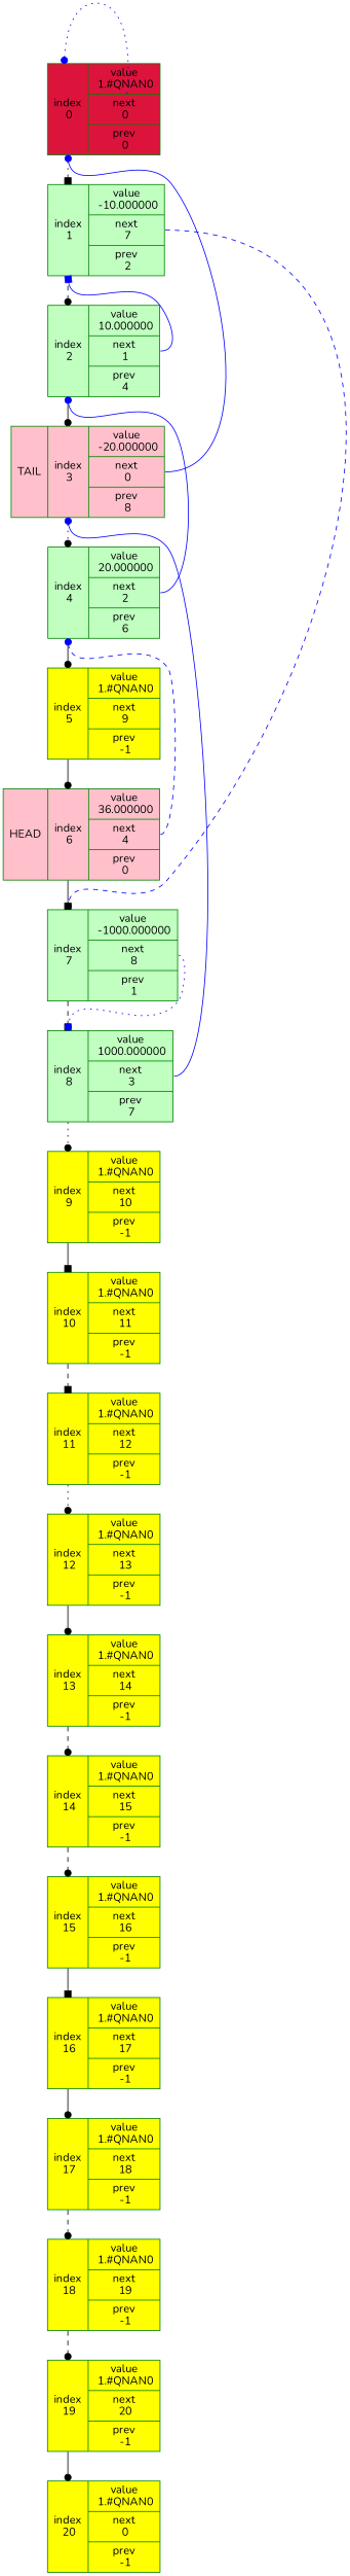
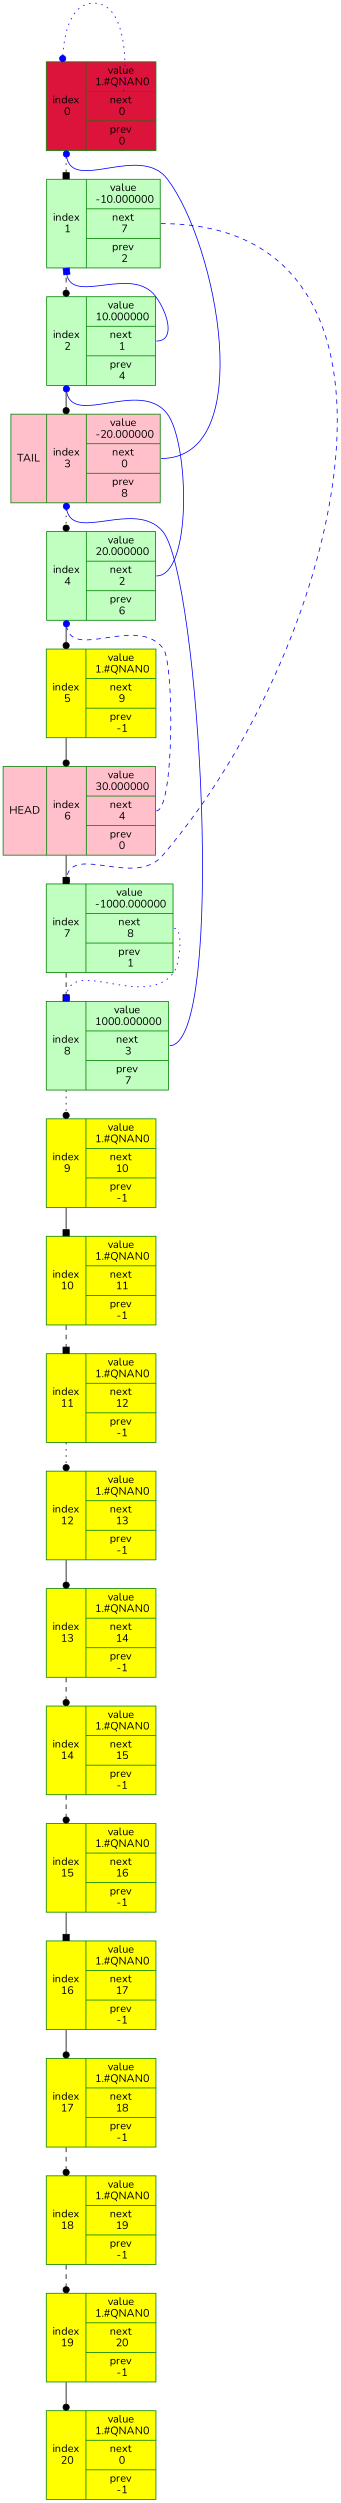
  digraph {
    rankdir=TB
    fontname=Nunito
    node [color="#008000" fillcolor=yellow shape=record style=filled fontname=Nunito]
    edge [headport=index tailport=index style=solid arrowhead=dot fontname=Nunito]
    n1 [fillcolor=crimson label="<index> index\n 0 |{<value> value\n 1.#QNAN0 |<next> next\n 0 |<prev> prev\n 0}"]
    n2 [fillcolor="#C0FFC0" label="<index> index\n 1 |{<value> value\n -10.000000 |<next> next\n 7 |<prev> prev\n 2}"]
    n3 [fillcolor="#C0FFC0" label="<index> index\n 2 |{<value> value\n 10.000000 |<next> next\n 1 |<prev> prev\n 4}"]
    n4 [fillcolor="#C0FFC0" label="<index> index\n 7 |{<value> value\n -1000.000000 |<next> next\n 8 |<prev> prev\n 1}"]
    n5 [fillcolor=pink label="<tail> TAIL|<index> index\n 3 |{<value> value\n -20.000000 |<next> next\n 0 |<prev> prev\n 8}"]
    n6 [fillcolor="#C0FFC0" label="<index> index\n 4 |{<value> value\n 20.000000 |<next> next\n 2 |<prev> prev\n 6}"]
    n7 [label="<index> index\n 5 |{<value> value\n 1.#QNAN0 |<next> next\n 9 |<prev> prev\n -1}"]
-   n8 [fillcolor=pink label="<head> HEAD|<index> index\n 6 |{<value> value\n 36.000000 |<next> next\n 4 |<prev> prev\n 0}"]
+   n8 [fillcolor=pink label="<head> HEAD|<index> index\n 6 |{<value> value\n 30.000000 |<next> next\n 4 |<prev> prev\n 0}"]
    n9 [fillcolor="#C0FFC0" label="<index> index\n 8 |{<value> value\n 1000.000000 |<next> next\n 3 |<prev> prev\n 7}"]
    n10 [label="<index> index\n 9 |{<value> value\n 1.#QNAN0 |<next> next\n 10 |<prev> prev\n -1}"]
    n11 [label="<index> index\n 10 |{<value> value\n 1.#QNAN0 |<next> next\n 11 |<prev> prev\n -1}"]
    n12 [label="<index> index\n 11 |{<value> value\n 1.#QNAN0 |<next> next\n 12 |<prev> prev\n -1}"]
    n13 [label="<index> index\n 12 |{<value> value\n 1.#QNAN0 |<next> next\n 13 |<prev> prev\n -1}"]
    n14 [label="<index> index\n 13 |{<value> value\n 1.#QNAN0 |<next> next\n 14 |<prev> prev\n -1}"]
    n15 [label="<index> index\n 14 |{<value> value\n 1.#QNAN0 |<next> next\n 15 |<prev> prev\n -1}"]
    n16 [label="<index> index\n 15 |{<value> value\n 1.#QNAN0 |<next> next\n 16 |<prev> prev\n -1}"]
    n17 [label="<index> index\n 16 |{<value> value\n 1.#QNAN0 |<next> next\n 17 |<prev> prev\n -1}"]
    n18 [label="<index> index\n 17 |{<value> value\n 1.#QNAN0 |<next> next\n 18 |<prev> prev\n -1}"]
    n19 [label="<index> index\n 18 |{<value> value\n 1.#QNAN0 |<next> next\n 19 |<prev> prev\n -1}"]
    n20 [label="<index> index\n 19 |{<value> value\n 1.#QNAN0 |<next> next\n 20 |<prev> prev\n -1}"]
    n21 [label="<index> index\n 20 |{<value> value\n 1.#QNAN0 |<next> next\n 0 |<prev> prev\n -1}"]
    n1 -> n1 [color=blue constraint=false tailport=next style=dotted]
    n1 -> n2 [style=dotted arrowhead=box]
    n2 -> n3 [style=dashed]
    n2 -> n4 [color=blue constraint=false tailport=next style=dashed]
    n3 -> n2 [color=blue constraint=false tailport=next arrowhead=box]
    n3 -> n5
    n4 -> n9 [style=dashed arrowhead=box]
    n4 -> n9 [color=blue constraint=false tailport=next style=dotted]
    n5 -> n1 [color=blue constraint=false tailport=next]
    n5 -> n6 [style=dotted]
    n6 -> n3 [color=blue constraint=false tailport=next]
    n6 -> n7
    n7 -> n8
    n8 -> n4 [arrowhead=box]
    n8 -> n6 [color=blue constraint=false tailport=next style=dashed]
    n9 -> n5 [color=blue constraint=false tailport=next]
    n9 -> n10 [style=dotted]
    n10 -> n11 [arrowhead=box]
    n11 -> n12 [style=dashed arrowhead=box]
    n12 -> n13 [style=dotted]
    n13 -> n14
    n14 -> n15 [style=dashed]
    n15 -> n16 [style=dashed]
    n16 -> n17 [arrowhead=box]
    n17 -> n18
    n18 -> n19 [style=dashed]
    n19 -> n20 [style=dashed]
    n20 -> n21
  }
